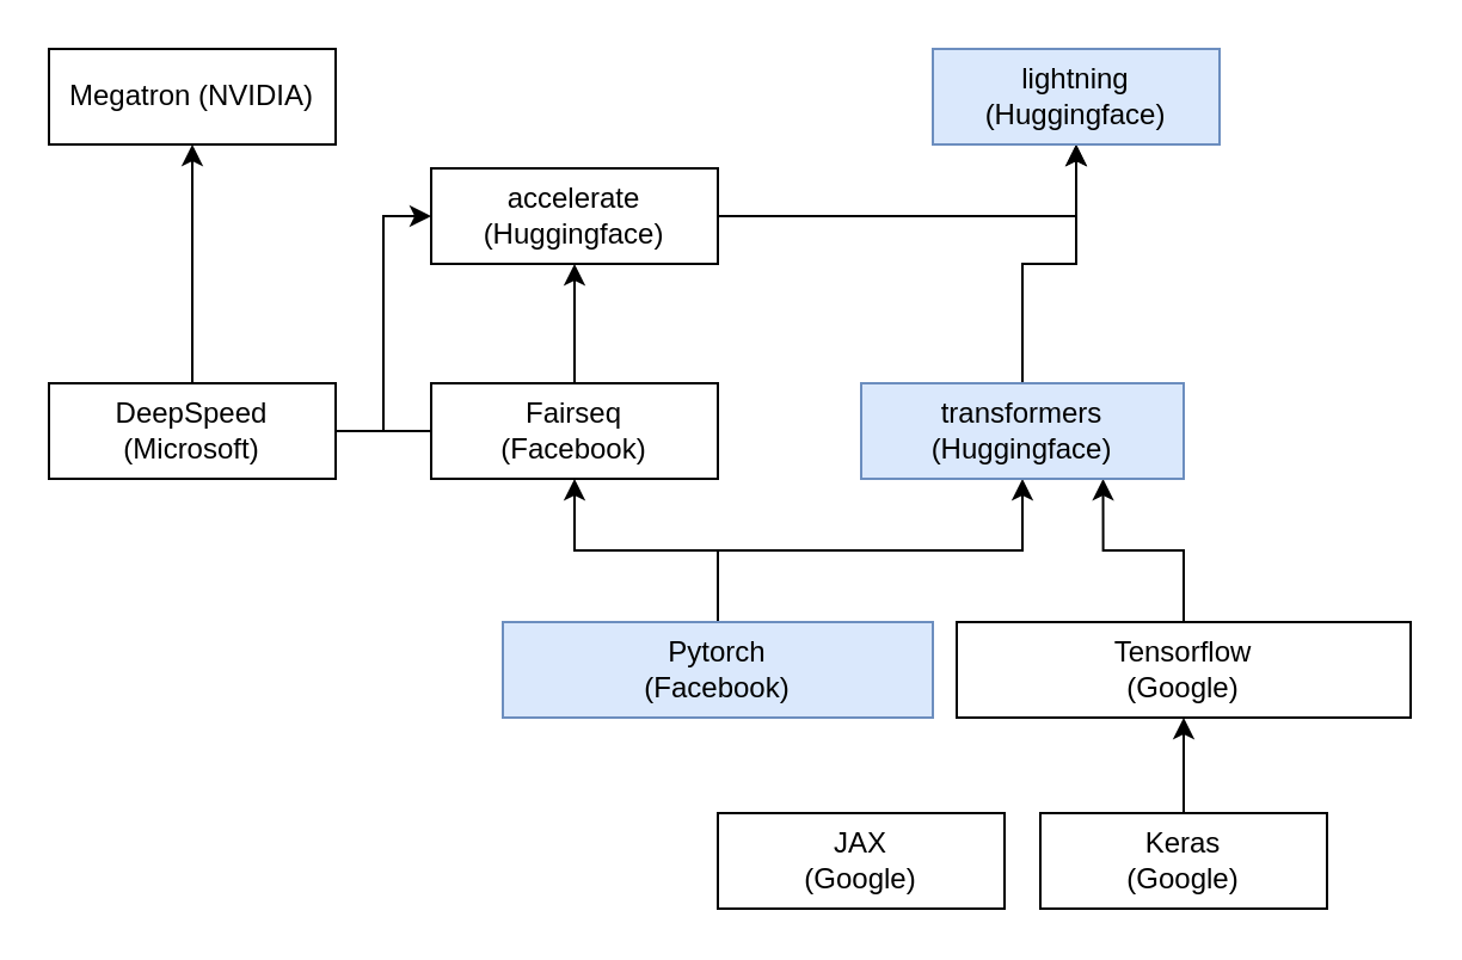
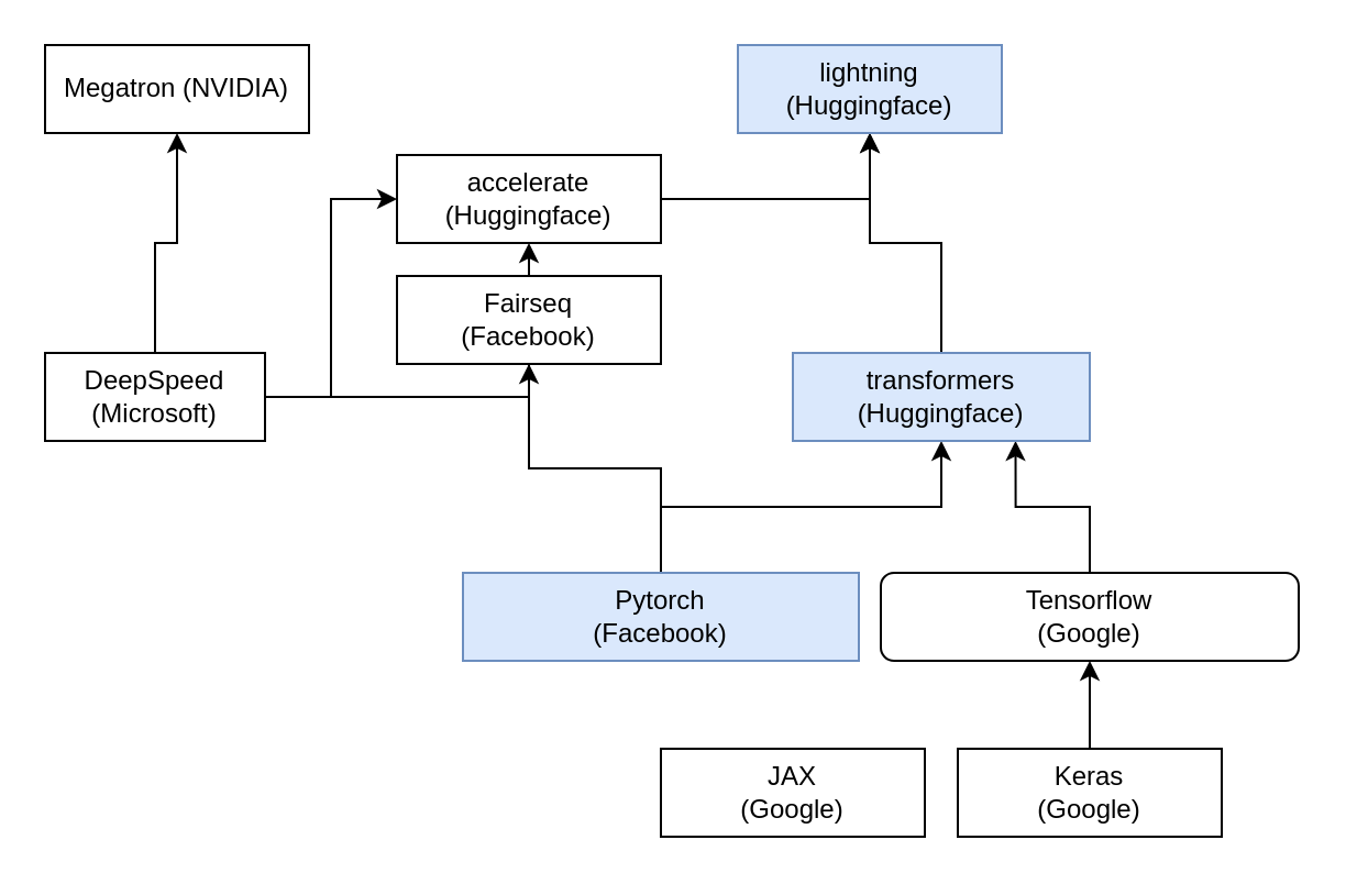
  <mxCell id="0" />
  <mxCell id="1" parent="0" />
  <mxCell id="2" style="edgeStyle=orthogonalEdgeStyle;rounded=0;orthogonalLoop=1;jettySize=auto;html=1;" edge="1" parent="1" source="4" target="9"><mxGeometry relative="1" as="geometry" /></mxCell>
  <mxCell id="3" style="edgeStyle=orthogonalEdgeStyle;rounded=0;orthogonalLoop=1;jettySize=auto;html=1;" edge="1" parent="1" source="4" target="17"><mxGeometry relative="1" as="geometry" /></mxCell>
  <mxCell id="4" value="Pytorch&lt;br&gt;(Facebook)" style="rounded=0;whiteSpace=wrap;html=1;fillColor=#dae8fc;strokeColor=#6c8ebf;" vertex="1" parent="1"><mxGeometry x="210" y="260" width="180" height="40" as="geometry" /></mxCell>
  <mxCell id="5" style="edgeStyle=orthogonalEdgeStyle;rounded=0;orthogonalLoop=1;jettySize=auto;html=1;entryX=0.75;entryY=1;entryDx=0;entryDy=0;" edge="1" parent="1" source="6" target="9"><mxGeometry relative="1" as="geometry" /></mxCell>
- <mxCell id="6" value="Tensorflow&lt;br&gt;(Google)" style="rounded=0;whiteSpace=wrap;html=1;" vertex="1" parent="1"><mxGeometry x="400" y="260" width="190" height="40" as="geometry" /></mxCell>
+ <mxCell id="6" value="Tensorflow&lt;br&gt;(Google)" style="whiteSpace=wrap;html=1;rounded=1;" vertex="1" parent="1"><mxGeometry x="400" y="260" width="190" height="40" as="geometry" /></mxCell>
  <mxCell id="7" value="JAX&lt;br&gt;(Google)" style="rounded=0;whiteSpace=wrap;html=1;" vertex="1" parent="1"><mxGeometry x="300" y="340" width="120" height="40" as="geometry" /></mxCell>
  <mxCell id="8" style="edgeStyle=orthogonalEdgeStyle;rounded=0;orthogonalLoop=1;jettySize=auto;html=1;" edge="1" parent="1" source="9" target="20"><mxGeometry relative="1" as="geometry" /></mxCell>
  <mxCell id="9" value="transformers&lt;br&gt;(Huggingface)" style="rounded=0;whiteSpace=wrap;html=1;fillColor=#dae8fc;strokeColor=#6c8ebf;" vertex="1" parent="1"><mxGeometry x="360" y="160" width="135" height="40" as="geometry" /></mxCell>
  <mxCell id="10" value="Megatron (NVIDIA)" style="rounded=0;whiteSpace=wrap;html=1;" vertex="1" parent="1"><mxGeometry x="20" y="20" width="120" height="40" as="geometry" /></mxCell>
  <mxCell id="11" style="edgeStyle=orthogonalEdgeStyle;rounded=0;orthogonalLoop=1;jettySize=auto;html=1;" edge="1" parent="1" source="12" target="6"><mxGeometry relative="1" as="geometry" /></mxCell>
  <mxCell id="12" value="Keras&lt;br&gt;(Google)" style="rounded=0;whiteSpace=wrap;html=1;" vertex="1" parent="1"><mxGeometry x="435" y="340" width="120" height="40" as="geometry" /></mxCell>
  <mxCell id="13" style="edgeStyle=orthogonalEdgeStyle;rounded=0;orthogonalLoop=1;jettySize=auto;html=1;" edge="1" parent="1" source="16" target="19"><mxGeometry relative="1" as="geometry" /></mxCell>
  <mxCell id="14" style="edgeStyle=orthogonalEdgeStyle;rounded=0;orthogonalLoop=1;jettySize=auto;html=1;" edge="1" parent="1" source="16" target="10"><mxGeometry relative="1" as="geometry" /></mxCell>
  <mxCell id="15" style="edgeStyle=orthogonalEdgeStyle;rounded=0;orthogonalLoop=1;jettySize=auto;html=1;entryX=0;entryY=0.5;entryDx=0;entryDy=0;" edge="1" parent="1" source="16" target="19"><mxGeometry relative="1" as="geometry" /></mxCell>
- <mxCell id="16" value="DeepSpeed&lt;br&gt;(Microsoft)" style="rounded=0;whiteSpace=wrap;html=1;" vertex="1" parent="1"><mxGeometry x="20" y="160" width="120" height="40" as="geometry" /></mxCell>
- <mxCell id="17" value="Fairseq&lt;br&gt;(Facebook)" style="rounded=0;whiteSpace=wrap;html=1;" vertex="1" parent="1"><mxGeometry x="180" y="160" width="120" height="40" as="geometry" /></mxCell>
+ <mxCell id="16" value="DeepSpeed&lt;br&gt;(Microsoft)" style="rounded=0;whiteSpace=wrap;html=1;" vertex="1" parent="1"><mxGeometry x="20" y="160" width="100" height="40" as="geometry" /></mxCell>
+ <mxCell id="17" value="Fairseq&lt;br&gt;(Facebook)" style="rounded=0;whiteSpace=wrap;html=1;" vertex="1" parent="1"><mxGeometry x="180" y="125" width="120" height="40" as="geometry" /></mxCell>
  <mxCell id="18" style="edgeStyle=orthogonalEdgeStyle;rounded=0;orthogonalLoop=1;jettySize=auto;html=1;" edge="1" parent="1" source="19" target="20"><mxGeometry relative="1" as="geometry" /></mxCell>
  <mxCell id="19" value="accelerate&lt;br&gt;(Huggingface)" style="rounded=0;whiteSpace=wrap;html=1;" vertex="1" parent="1"><mxGeometry x="180" y="70" width="120" height="40" as="geometry" /></mxCell>
- <mxCell id="20" value="lightning&lt;br&gt;(Huggingface)" style="rounded=0;whiteSpace=wrap;html=1;fillColor=#dae8fc;strokeColor=#6c8ebf;" vertex="1" parent="1"><mxGeometry x="390" y="20" width="120" height="40" as="geometry" /></mxCell>
+ <mxCell id="20" value="lightning&lt;br&gt;(Huggingface)" style="rounded=0;whiteSpace=wrap;html=1;fillColor=#dae8fc;strokeColor=#6c8ebf;" vertex="1" parent="1"><mxGeometry x="335" y="20" width="120" height="40" as="geometry" /></mxCell>
